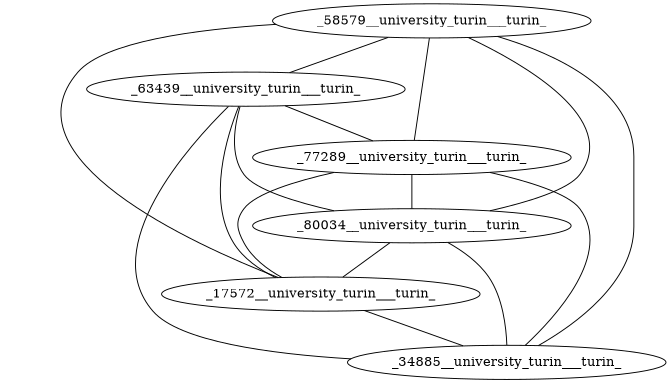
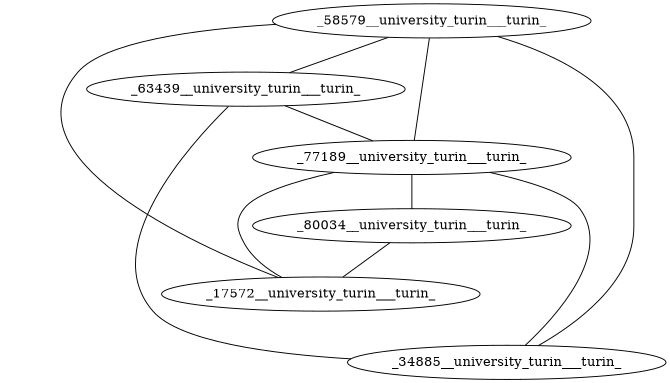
  graph {
    n1 [label=_58579__university_turin___turin_]
-   _77189__university_turin___turin_ [label=_77289__university_turin___turin_]
+   _77189__university_turin___turin_
    n3 [label=_17572__university_turin___turin_]
    n4 [label=_80034__university_turin___turin_]
    _63439__university_turin___turin_
    _34885__university_turin___turin_
    n1 -- _63439__university_turin___turin_
    _77189__university_turin___turin_ -- n1
    _77189__university_turin___turin_ -- n3
    _77189__university_turin___turin_ -- n4
    n3 -- n1
-   n3 -- _34885__university_turin___turin_
-   n4 -- n1
    n4 -- n3
-   n4 -- _34885__university_turin___turin_
    _63439__university_turin___turin_ -- _77189__university_turin___turin_
-   _63439__university_turin___turin_ -- n3
-   _63439__university_turin___turin_ -- n4
    _63439__university_turin___turin_ -- _34885__university_turin___turin_
    _34885__university_turin___turin_ -- n1
    _34885__university_turin___turin_ -- _77189__university_turin___turin_
  }
